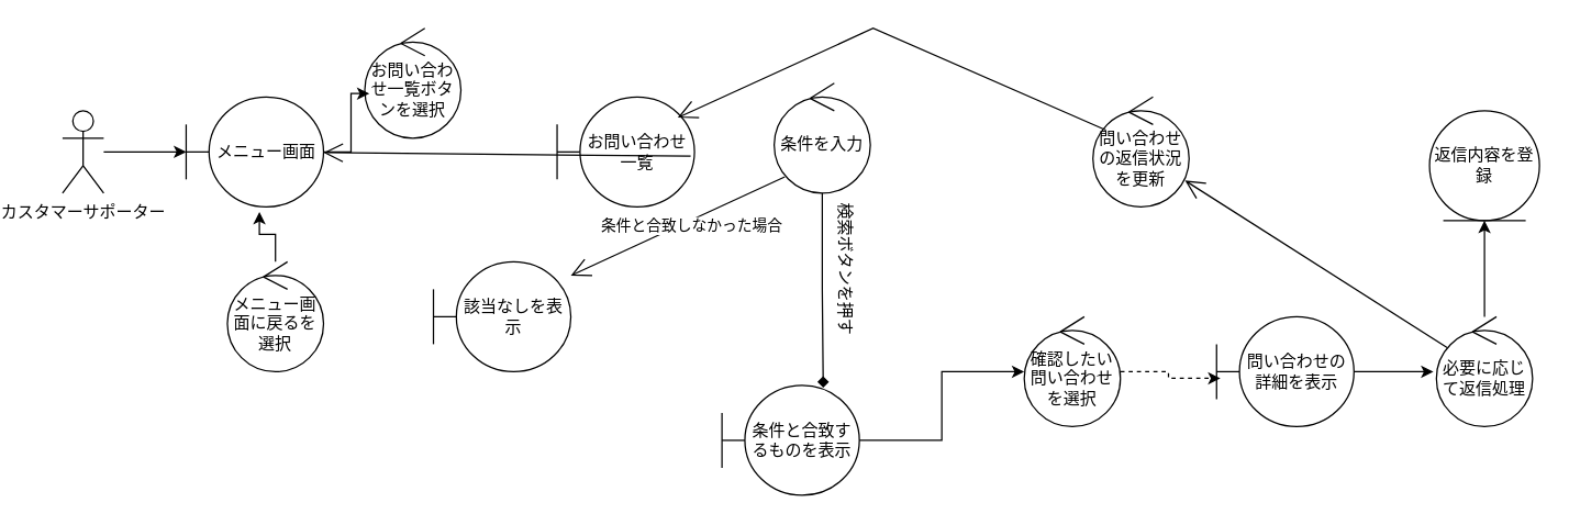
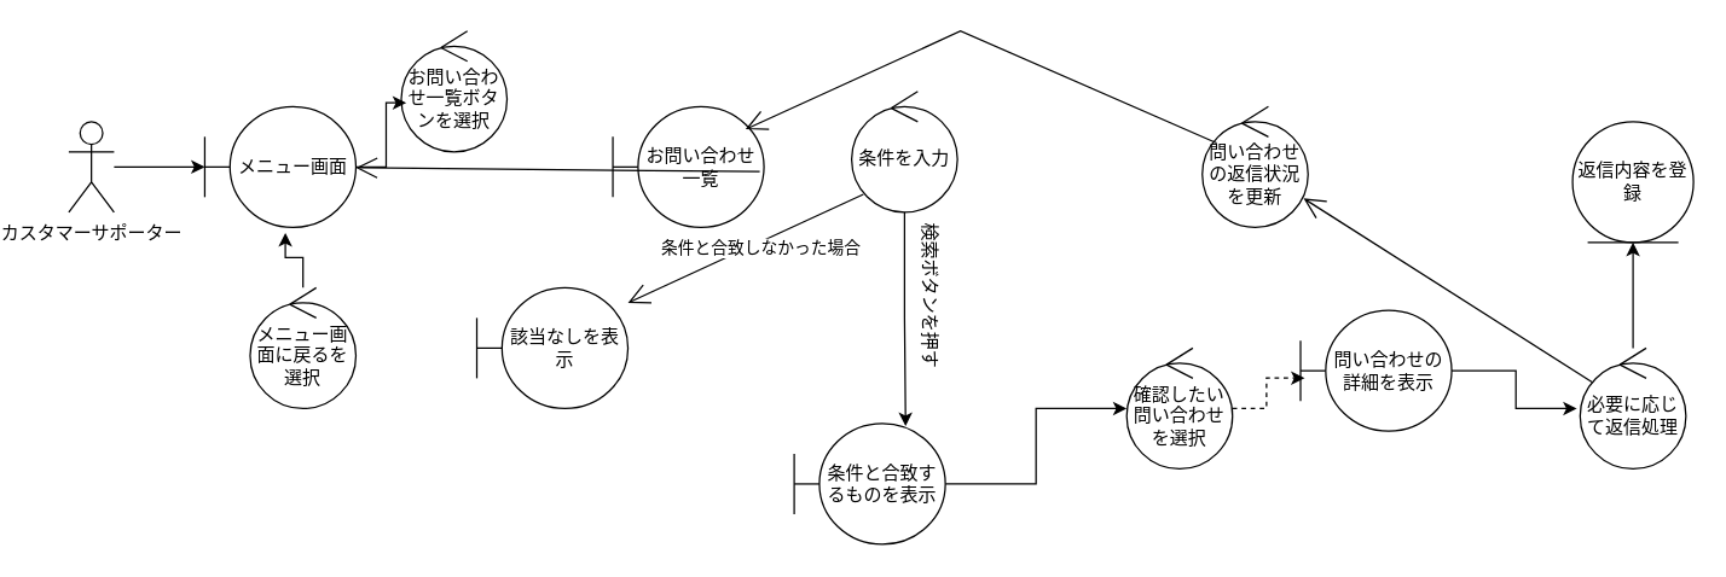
  <mxCell id="0" />
  <mxCell id="1" parent="0" />
  <mxCell id="2" style="edgeStyle=orthogonalEdgeStyle;rounded=0;orthogonalLoop=1;jettySize=auto;html=1;" edge="1" parent="1" source="3" target="4"><mxGeometry relative="1" as="geometry"><mxPoint x="160" y="110" as="targetPoint" /></mxGeometry></mxCell>
  <mxCell id="3" value="カスタマーサポーター" style="shape=umlActor;verticalLabelPosition=bottom;verticalAlign=top;html=1;" vertex="1" parent="1"><mxGeometry x="20" y="80" width="30" height="60" as="geometry" /></mxCell>
  <mxCell id="4" value="メニュー画面" style="shape=umlBoundary;whiteSpace=wrap;html=1;" vertex="1" parent="1"><mxGeometry x="110" y="70" width="100" height="80" as="geometry" /></mxCell>
  <mxCell id="5" value="お問い合わせ一覧ボタンを選択" style="ellipse;shape=umlControl;whiteSpace=wrap;html=1;" vertex="1" parent="1"><mxGeometry x="240" y="20" width="70" height="80" as="geometry" /></mxCell>
  <mxCell id="6" style="edgeStyle=orthogonalEdgeStyle;rounded=0;orthogonalLoop=1;jettySize=auto;html=1;entryX=0.048;entryY=0.594;entryDx=0;entryDy=0;entryPerimeter=0;" edge="1" parent="1" source="4" target="5"><mxGeometry relative="1" as="geometry" /></mxCell>
  <mxCell id="7" value="お問い合わせ一覧" style="shape=umlBoundary;whiteSpace=wrap;html=1;" vertex="1" parent="1"><mxGeometry x="380" y="70" width="100" height="80" as="geometry" /></mxCell>
  <mxCell id="8" value="条件を入力" style="ellipse;shape=umlControl;whiteSpace=wrap;html=1;" vertex="1" parent="1"><mxGeometry x="538" y="60" width="70" height="80" as="geometry" /></mxCell>
  <mxCell id="9" value="" style="endArrow=open;endFill=1;endSize=12;html=1;rounded=0;exitX=0.972;exitY=0.539;exitDx=0;exitDy=0;exitPerimeter=0;" edge="1" parent="1" source="7" target="4"><mxGeometry width="160" relative="1" as="geometry"><mxPoint x="290" y="150" as="sourcePoint" /><mxPoint x="450" y="150" as="targetPoint" /></mxGeometry></mxCell>
  <mxCell id="10" style="edgeStyle=orthogonalEdgeStyle;rounded=0;orthogonalLoop=1;jettySize=auto;html=1;" edge="1" parent="1" source="11" target="17"><mxGeometry relative="1" as="geometry" /></mxCell>
  <mxCell id="11" value="条件と合致するものを表示" style="shape=umlBoundary;whiteSpace=wrap;html=1;" vertex="1" parent="1"><mxGeometry x="500" y="280" width="100" height="80" as="geometry" /></mxCell>
  <mxCell id="12" value="" style="endArrow=open;endFill=1;endSize=12;html=1;rounded=0;exitX=0.111;exitY=0.851;exitDx=0;exitDy=0;exitPerimeter=0;" edge="1" parent="1" source="8" target="14"><mxGeometry width="160" relative="1" as="geometry"><mxPoint x="450" y="180" as="sourcePoint" /><mxPoint x="340" y="230" as="targetPoint" /><Array as="points"><mxPoint x="390" y="200" /></Array></mxGeometry></mxCell>
  <mxCell id="13" value="条件と合致しなかった場合" style="edgeLabel;html=1;align=center;verticalAlign=middle;resizable=0;points=[];" vertex="1" connectable="0" parent="12"><mxGeometry x="-0.104" y="4" relative="1" as="geometry"><mxPoint as="offset" /></mxGeometry></mxCell>
  <mxCell id="14" value="該当なしを表示" style="shape=umlBoundary;whiteSpace=wrap;html=1;" vertex="1" parent="1"><mxGeometry x="290" y="190" width="100" height="80" as="geometry" /></mxCell>
  <mxCell id="15" value="メニュー画面に戻るを選択" style="ellipse;shape=umlControl;whiteSpace=wrap;html=1;" vertex="1" parent="1"><mxGeometry x="140" y="190" width="70" height="80" as="geometry" /></mxCell>
  <mxCell id="16" style="edgeStyle=orthogonalEdgeStyle;rounded=0;orthogonalLoop=1;jettySize=auto;html=1;entryX=0.533;entryY=1.046;entryDx=0;entryDy=0;entryPerimeter=0;" edge="1" parent="1" source="15" target="4"><mxGeometry relative="1" as="geometry" /></mxCell>
  <mxCell id="17" value="確認したい問い合わせを選択" style="ellipse;shape=umlControl;whiteSpace=wrap;html=1;" vertex="1" parent="1"><mxGeometry x="720" y="230" width="70" height="80" as="geometry" /></mxCell>
- <mxCell id="18" value="問い合わせの詳細を表示" style="shape=umlBoundary;whiteSpace=wrap;html=1;" vertex="1" parent="1"><mxGeometry x="860" y="230" width="100" height="80" as="geometry" /></mxCell>
+ <mxCell id="18" value="問い合わせの詳細を表示" style="shape=umlBoundary;whiteSpace=wrap;html=1;" vertex="1" parent="1"><mxGeometry x="835" y="205" width="100" height="80" as="geometry" /></mxCell>
  <mxCell id="19" style="edgeStyle=orthogonalEdgeStyle;rounded=0;orthogonalLoop=1;jettySize=auto;html=1;entryX=0.028;entryY=0.56;entryDx=0;entryDy=0;entryPerimeter=0;dashed=1;" edge="1" parent="1" source="17" target="18"><mxGeometry relative="1" as="geometry" /></mxCell>
  <mxCell id="20" style="edgeStyle=orthogonalEdgeStyle;rounded=0;orthogonalLoop=1;jettySize=auto;html=1;" edge="1" parent="1" source="21" target="23"><mxGeometry relative="1" as="geometry" /></mxCell>
  <mxCell id="21" value="必要に応じて返信処理" style="ellipse;shape=umlControl;whiteSpace=wrap;html=1;" vertex="1" parent="1"><mxGeometry x="1020" y="230" width="70" height="80" as="geometry" /></mxCell>
  <mxCell id="22" style="edgeStyle=orthogonalEdgeStyle;rounded=0;orthogonalLoop=1;jettySize=auto;html=1;entryX=-0.031;entryY=0.5;entryDx=0;entryDy=0;entryPerimeter=0;" edge="1" parent="1" source="18" target="21"><mxGeometry relative="1" as="geometry" /></mxCell>
  <mxCell id="23" value="返信内容を登録" style="ellipse;shape=umlEntity;whiteSpace=wrap;html=1;" vertex="1" parent="1"><mxGeometry x="1015" y="80" width="80" height="80" as="geometry" /></mxCell>
  <mxCell id="24" value="検索ボタンを押す" style="text;html=1;align=center;verticalAlign=middle;resizable=0;points=[];autosize=1;strokeColor=none;fillColor=none;rotation=90;" vertex="1" parent="1"><mxGeometry x="530" y="180" width="120" height="30" as="geometry" /></mxCell>
- <mxCell id="25" style="edgeStyle=orthogonalEdgeStyle;rounded=0;orthogonalLoop=1;jettySize=auto;html=1;entryX=0.737;entryY=0.021;entryDx=0;entryDy=0;entryPerimeter=0;endArrow=diamond;" edge="1" parent="1" source="8" target="11"><mxGeometry relative="1" as="geometry" /></mxCell>
+ <mxCell id="25" style="edgeStyle=orthogonalEdgeStyle;rounded=0;orthogonalLoop=1;jettySize=auto;html=1;entryX=0.737;entryY=0.021;entryDx=0;entryDy=0;entryPerimeter=0;" edge="1" parent="1" source="8" target="11"><mxGeometry relative="1" as="geometry" /></mxCell>
  <mxCell id="26" value="問い合わせの返信状況を更新" style="ellipse;shape=umlControl;whiteSpace=wrap;html=1;" vertex="1" parent="1"><mxGeometry x="770" y="70" width="70" height="80" as="geometry" /></mxCell>
  <mxCell id="27" value="" style="endArrow=open;endFill=1;endSize=12;html=1;rounded=0;exitX=0.112;exitY=0.281;exitDx=0;exitDy=0;exitPerimeter=0;entryX=0.957;entryY=0.76;entryDx=0;entryDy=0;entryPerimeter=0;" edge="1" parent="1" source="21" target="26"><mxGeometry width="160" relative="1" as="geometry"><mxPoint x="610" y="190" as="sourcePoint" /><mxPoint x="770" y="190" as="targetPoint" /></mxGeometry></mxCell>
  <mxCell id="28" value="" style="endArrow=open;endFill=1;endSize=12;html=1;rounded=0;exitX=0.136;exitY=0.302;exitDx=0;exitDy=0;exitPerimeter=0;entryX=0.878;entryY=0.188;entryDx=0;entryDy=0;entryPerimeter=0;" edge="1" parent="1" source="26" target="7"><mxGeometry width="160" relative="1" as="geometry"><mxPoint x="540" y="220" as="sourcePoint" /><mxPoint x="700" y="220" as="targetPoint" /><Array as="points"><mxPoint x="610" y="20" /></Array></mxGeometry></mxCell>
